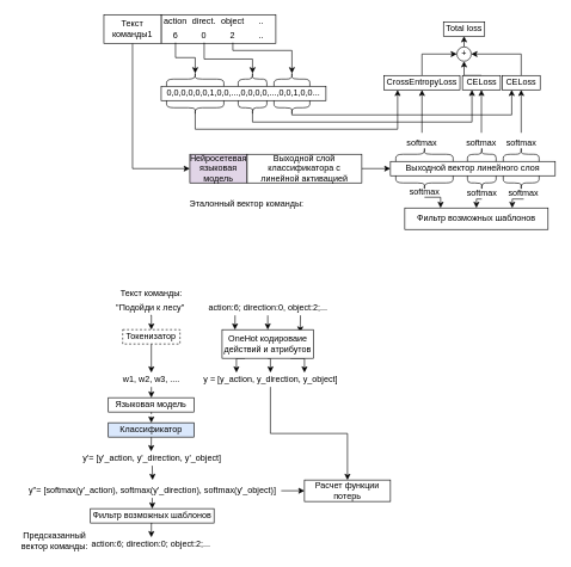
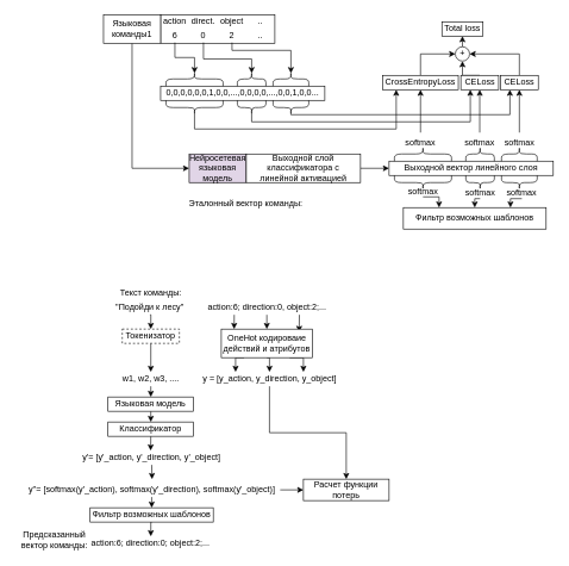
  <mxCell id="0" />
  <mxCell id="1" parent="0" />
  <mxCell id="2" value="" style="rounded=0;whiteSpace=wrap;html=1;" parent="1" vertex="1"><mxGeometry x="224" y="20" width="160" height="40" as="geometry" /></mxCell>
  <mxCell id="3" value="action" style="text;html=1;strokeColor=none;fillColor=none;align=center;verticalAlign=middle;whiteSpace=wrap;rounded=0;" parent="1" vertex="1"><mxGeometry x="224" y="20" width="40" height="20" as="geometry" /></mxCell>
  <mxCell id="4" value="object" style="text;html=1;strokeColor=none;fillColor=none;align=center;verticalAlign=middle;whiteSpace=wrap;rounded=0;" parent="1" vertex="1"><mxGeometry x="304" y="20" width="40" height="20" as="geometry" /></mxCell>
  <mxCell id="5" value="direct." style="text;html=1;strokeColor=none;fillColor=none;align=center;verticalAlign=middle;whiteSpace=wrap;rounded=0;" parent="1" vertex="1"><mxGeometry x="264" y="20" width="40" height="20" as="geometry" /></mxCell>
  <mxCell id="6" value=".." style="text;html=1;strokeColor=none;fillColor=none;align=center;verticalAlign=middle;whiteSpace=wrap;rounded=0;" parent="1" vertex="1"><mxGeometry x="344" y="20" width="40" height="20" as="geometry" /></mxCell>
  <mxCell id="7" style="edgeStyle=orthogonalEdgeStyle;rounded=0;orthogonalLoop=1;jettySize=auto;html=1;exitX=0.5;exitY=1;exitDx=0;exitDy=0;entryX=0.1;entryY=0.5;entryDx=0;entryDy=0;entryPerimeter=0;" parent="1" source="8" target="15" edge="1"><mxGeometry relative="1" as="geometry"><Array as="points"><mxPoint x="244" y="80" /><mxPoint x="272" y="80" /></Array></mxGeometry></mxCell>
  <mxCell id="8" value="6" style="text;html=1;strokeColor=none;fillColor=none;align=center;verticalAlign=middle;whiteSpace=wrap;rounded=0;" parent="1" vertex="1"><mxGeometry x="224" y="39" width="40" height="20" as="geometry" /></mxCell>
  <mxCell id="9" style="edgeStyle=orthogonalEdgeStyle;rounded=0;orthogonalLoop=1;jettySize=auto;html=1;exitX=0.5;exitY=1;exitDx=0;exitDy=0;entryX=0.1;entryY=0.5;entryDx=0;entryDy=0;entryPerimeter=0;" parent="1" source="10" target="17" edge="1"><mxGeometry relative="1" as="geometry"><Array as="points"><mxPoint x="324" y="70" /><mxPoint x="407" y="70" /></Array></mxGeometry></mxCell>
  <mxCell id="10" value="2" style="text;html=1;strokeColor=none;fillColor=none;align=center;verticalAlign=middle;whiteSpace=wrap;rounded=0;" parent="1" vertex="1"><mxGeometry x="304" y="39" width="40" height="20" as="geometry" /></mxCell>
  <mxCell id="11" style="edgeStyle=orthogonalEdgeStyle;rounded=0;orthogonalLoop=1;jettySize=auto;html=1;exitX=0.5;exitY=1;exitDx=0;exitDy=0;entryX=0.1;entryY=0.5;entryDx=0;entryDy=0;entryPerimeter=0;" parent="1" source="12" target="16" edge="1"><mxGeometry relative="1" as="geometry"><Array as="points"><mxPoint x="284" y="82" /></Array></mxGeometry></mxCell>
  <mxCell id="12" value="0" style="text;html=1;strokeColor=none;fillColor=none;align=center;verticalAlign=middle;whiteSpace=wrap;rounded=0;" parent="1" vertex="1"><mxGeometry x="264" y="39" width="40" height="20" as="geometry" /></mxCell>
  <mxCell id="13" value=".." style="text;html=1;strokeColor=none;fillColor=none;align=center;verticalAlign=middle;whiteSpace=wrap;rounded=0;" parent="1" vertex="1"><mxGeometry x="344" y="39" width="40" height="20" as="geometry" /></mxCell>
  <mxCell id="14" value="0,0,0,0,0,0,1,0,0,...,0,0,0,0,...,0,0,1,0,0..." style="rounded=0;whiteSpace=wrap;html=1;" parent="1" vertex="1"><mxGeometry x="224" y="120" width="230" height="20" as="geometry" /></mxCell>
  <mxCell id="15" value="" style="shape=curlyBracket;whiteSpace=wrap;html=1;rounded=1;flipH=1;rotation=-90;" parent="1" vertex="1"><mxGeometry x="261.5" y="70" width="20" height="80" as="geometry" /></mxCell>
  <mxCell id="16" value="" style="shape=curlyBracket;whiteSpace=wrap;html=1;rounded=1;flipH=1;rotation=-90;" parent="1" vertex="1"><mxGeometry x="341.5" y="90" width="20" height="40" as="geometry" /></mxCell>
  <mxCell id="17" value="" style="shape=curlyBracket;whiteSpace=wrap;html=1;rounded=1;flipH=1;rotation=-90;" parent="1" vertex="1"><mxGeometry x="396.5" y="85" width="20" height="50" as="geometry" /></mxCell>
  <mxCell id="18" value="Нейросетевая языковая модель" style="rounded=0;whiteSpace=wrap;html=1;fillColor=#e1d5e7;" parent="1" vertex="1"><mxGeometry x="264" y="215" width="80" height="40" as="geometry" /></mxCell>
  <mxCell id="19" style="edgeStyle=orthogonalEdgeStyle;rounded=0;orthogonalLoop=1;jettySize=auto;html=1;exitX=0.5;exitY=1;exitDx=0;exitDy=0;entryX=0;entryY=0.5;entryDx=0;entryDy=0;" parent="1" source="20" target="18" edge="1"><mxGeometry relative="1" as="geometry" /></mxCell>
- <mxCell id="20" value="&lt;div&gt;Текст&lt;br&gt;&lt;/div&gt;&lt;div&gt;команды1&lt;/div&gt;" style="rounded=0;whiteSpace=wrap;html=1;" parent="1" vertex="1"><mxGeometry y="20" width="80" height="40" as="geometry" x="144" /></mxCell>
+ <mxCell id="20" value="&lt;div&gt;Языковая&lt;br&gt;&lt;/div&gt;&lt;div&gt;команды1&lt;/div&gt;" style="rounded=0;whiteSpace=wrap;html=1;" parent="1" vertex="1"><mxGeometry y="20" width="80" height="40" as="geometry" x="144" /></mxCell>
  <mxCell id="21" style="edgeStyle=orthogonalEdgeStyle;rounded=0;orthogonalLoop=1;jettySize=auto;html=1;exitX=1;exitY=0.5;exitDx=0;exitDy=0;entryX=0;entryY=0.5;entryDx=0;entryDy=0;" parent="1" source="22" target="23" edge="1"><mxGeometry relative="1" as="geometry" /></mxCell>
  <mxCell id="22" value="Выходной слой классификатора с линейной активацией" style="rounded=0;whiteSpace=wrap;html=1;" parent="1" vertex="1"><mxGeometry x="344" y="215" width="160" height="40" as="geometry" /></mxCell>
  <mxCell id="23" value="Выходной вектор линейного слоя" style="rounded=0;whiteSpace=wrap;html=1;" parent="1" vertex="1"><mxGeometry x="544" y="225" width="230" height="20" as="geometry" /></mxCell>
  <mxCell id="24" value="" style="shape=curlyBracket;whiteSpace=wrap;html=1;rounded=1;flipH=1;rotation=-90;" parent="1" vertex="1"><mxGeometry x="581.5" y="175" width="20" height="80" as="geometry" /></mxCell>
  <mxCell id="25" value="" style="shape=curlyBracket;whiteSpace=wrap;html=1;rounded=1;flipH=1;rotation=-90;" parent="1" vertex="1"><mxGeometry x="661.5" y="195" width="20" height="40" as="geometry" /></mxCell>
  <mxCell id="26" value="" style="shape=curlyBracket;whiteSpace=wrap;html=1;rounded=1;flipH=1;rotation=-90;" parent="1" vertex="1"><mxGeometry x="716.5" y="190" width="20" height="50" as="geometry" /></mxCell>
  <mxCell id="27" style="edgeStyle=orthogonalEdgeStyle;rounded=0;orthogonalLoop=1;jettySize=auto;html=1;exitX=0.5;exitY=0;exitDx=0;exitDy=0;entryX=0.5;entryY=1;entryDx=0;entryDy=0;" parent="1" source="28" target="40" edge="1"><mxGeometry relative="1" as="geometry" /></mxCell>
  <mxCell id="28" value="softmax" style="text;html=1;strokeColor=none;fillColor=none;align=center;verticalAlign=middle;whiteSpace=wrap;rounded=0;" parent="1" vertex="1"><mxGeometry x="558" y="185" width="60" height="30" as="geometry" /></mxCell>
  <mxCell id="29" style="edgeStyle=orthogonalEdgeStyle;rounded=0;orthogonalLoop=1;jettySize=auto;html=1;exitX=0.5;exitY=0;exitDx=0;exitDy=0;entryX=0.5;entryY=1;entryDx=0;entryDy=0;" parent="1" source="30" target="42" edge="1"><mxGeometry relative="1" as="geometry" /></mxCell>
  <mxCell id="30" value="softmax" style="text;html=1;strokeColor=none;fillColor=none;align=center;verticalAlign=middle;whiteSpace=wrap;rounded=0;" parent="1" vertex="1"><mxGeometry x="641" y="185" width="60" height="30" as="geometry" /></mxCell>
  <mxCell id="31" style="edgeStyle=orthogonalEdgeStyle;rounded=0;orthogonalLoop=1;jettySize=auto;html=1;exitX=0.5;exitY=0;exitDx=0;exitDy=0;entryX=0.5;entryY=1;entryDx=0;entryDy=0;" parent="1" source="32" target="44" edge="1"><mxGeometry relative="1" as="geometry" /></mxCell>
  <mxCell id="32" value="softmax" style="text;html=1;strokeColor=none;fillColor=none;align=center;verticalAlign=middle;whiteSpace=wrap;rounded=0;" parent="1" vertex="1"><mxGeometry x="696.5" y="185" width="60" height="30" as="geometry" /></mxCell>
  <mxCell id="33" style="edgeStyle=orthogonalEdgeStyle;rounded=0;orthogonalLoop=1;jettySize=auto;html=1;exitX=0.1;exitY=0.5;exitDx=0;exitDy=0;exitPerimeter=0;" parent="1" source="34" target="40" edge="1"><mxGeometry relative="1" as="geometry"><mxPoint x="544" y="150" as="targetPoint" /><Array as="points"><mxPoint x="271" y="180" /><mxPoint x="554" y="180" /></Array></mxGeometry></mxCell>
  <mxCell id="34" value="" style="shape=curlyBracket;whiteSpace=wrap;html=1;rounded=1;flipH=1;rotation=90;" parent="1" vertex="1"><mxGeometry x="261.5" y="110" width="20" height="80" as="geometry" /></mxCell>
  <mxCell id="35" style="edgeStyle=orthogonalEdgeStyle;rounded=0;orthogonalLoop=1;jettySize=auto;html=1;exitX=0.1;exitY=0.5;exitDx=0;exitDy=0;exitPerimeter=0;entryX=0.25;entryY=1;entryDx=0;entryDy=0;" parent="1" source="36" target="42" edge="1"><mxGeometry relative="1" as="geometry"><Array as="points"><mxPoint x="351" y="170" /><mxPoint x="658" y="170" /></Array></mxGeometry></mxCell>
  <mxCell id="36" value="" style="shape=curlyBracket;whiteSpace=wrap;html=1;rounded=1;flipH=1;rotation=90;" parent="1" vertex="1"><mxGeometry x="341.5" y="130" width="20" height="40" as="geometry" /></mxCell>
  <mxCell id="37" style="edgeStyle=orthogonalEdgeStyle;rounded=0;orthogonalLoop=1;jettySize=auto;html=1;exitX=0.1;exitY=0.5;exitDx=0;exitDy=0;exitPerimeter=0;entryX=0.25;entryY=1;entryDx=0;entryDy=0;" parent="1" source="38" target="44" edge="1"><mxGeometry relative="1" as="geometry"><Array as="points"><mxPoint x="407" y="160" /><mxPoint x="713" y="160" /></Array></mxGeometry></mxCell>
  <mxCell id="38" value="" style="shape=curlyBracket;whiteSpace=wrap;html=1;rounded=1;flipH=1;rotation=90;" parent="1" vertex="1"><mxGeometry x="396.5" y="125" width="20" height="50" as="geometry" /></mxCell>
  <mxCell id="39" style="edgeStyle=orthogonalEdgeStyle;rounded=0;orthogonalLoop=1;jettySize=auto;html=1;exitX=0.5;exitY=0;exitDx=0;exitDy=0;entryX=0;entryY=0.5;entryDx=0;entryDy=0;" parent="1" source="40" target="47" edge="1"><mxGeometry relative="1" as="geometry" /></mxCell>
  <mxCell id="40" value="CrossEntropyLoss" style="rounded=0;whiteSpace=wrap;html=1;" parent="1" vertex="1"><mxGeometry x="535" y="105" width="106" height="20" as="geometry" /></mxCell>
  <mxCell id="41" style="edgeStyle=orthogonalEdgeStyle;rounded=0;orthogonalLoop=1;jettySize=auto;html=1;exitX=0.5;exitY=0;exitDx=0;exitDy=0;entryX=0.5;entryY=1;entryDx=0;entryDy=0;" parent="1" source="42" target="47" edge="1"><mxGeometry relative="1" as="geometry" /></mxCell>
  <mxCell id="42" value="CELoss" style="rounded=0;whiteSpace=wrap;html=1;" parent="1" vertex="1"><mxGeometry x="644.5" y="105" width="53" height="20" as="geometry" /></mxCell>
  <mxCell id="43" style="edgeStyle=orthogonalEdgeStyle;rounded=0;orthogonalLoop=1;jettySize=auto;html=1;exitX=0.5;exitY=0;exitDx=0;exitDy=0;entryX=1;entryY=0.5;entryDx=0;entryDy=0;" parent="1" source="44" target="47" edge="1"><mxGeometry relative="1" as="geometry" /></mxCell>
  <mxCell id="44" value="CELoss" style="rounded=0;whiteSpace=wrap;html=1;" parent="1" vertex="1"><mxGeometry x="700" y="105" width="53" height="20" as="geometry" /></mxCell>
  <mxCell id="45" value="Total loss" style="rounded=0;whiteSpace=wrap;html=1;" parent="1" vertex="1"><mxGeometry x="618" y="30" width="57.5" height="20" as="geometry" /></mxCell>
  <mxCell id="46" style="edgeStyle=orthogonalEdgeStyle;rounded=0;orthogonalLoop=1;jettySize=auto;html=1;exitX=0.5;exitY=0;exitDx=0;exitDy=0;entryX=0.5;entryY=1;entryDx=0;entryDy=0;" parent="1" source="47" target="45" edge="1"><mxGeometry relative="1" as="geometry" /></mxCell>
  <mxCell id="47" value="+" style="ellipse;whiteSpace=wrap;html=1;" parent="1" vertex="1"><mxGeometry x="636.75" y="65" width="20" height="20" as="geometry" /></mxCell>
  <mxCell id="48" value="" style="shape=curlyBracket;whiteSpace=wrap;html=1;rounded=1;flipH=1;rotation=90;" parent="1" vertex="1"><mxGeometry x="581.5" y="215" width="20" height="80" as="geometry" /></mxCell>
  <mxCell id="49" value="" style="shape=curlyBracket;whiteSpace=wrap;html=1;rounded=1;flipH=1;rotation=90;" parent="1" vertex="1"><mxGeometry x="661.5" y="235" width="20" height="40" as="geometry" /></mxCell>
  <mxCell id="50" value="" style="shape=curlyBracket;whiteSpace=wrap;html=1;rounded=1;flipH=1;rotation=90;" parent="1" vertex="1"><mxGeometry x="716.5" y="230" width="20" height="50" as="geometry" /></mxCell>
  <mxCell id="51" style="edgeStyle=orthogonalEdgeStyle;rounded=0;orthogonalLoop=1;jettySize=auto;html=1;exitX=0.5;exitY=1;exitDx=0;exitDy=0;entryX=0.25;entryY=0;entryDx=0;entryDy=0;" parent="1" source="52" target="57" edge="1"><mxGeometry relative="1" as="geometry" /></mxCell>
  <mxCell id="52" value="softmax" style="text;html=1;strokeColor=none;fillColor=none;align=center;verticalAlign=middle;whiteSpace=wrap;rounded=0;" parent="1" vertex="1"><mxGeometry x="561.5" y="260" width="60" height="15" as="geometry" /></mxCell>
  <mxCell id="53" style="edgeStyle=orthogonalEdgeStyle;rounded=0;orthogonalLoop=1;jettySize=auto;html=1;exitX=0.5;exitY=1;exitDx=0;exitDy=0;entryX=0.5;entryY=0;entryDx=0;entryDy=0;" parent="1" source="54" target="57" edge="1"><mxGeometry relative="1" as="geometry" /></mxCell>
  <mxCell id="54" value="softmax" style="text;html=1;strokeColor=none;fillColor=none;align=center;verticalAlign=middle;whiteSpace=wrap;rounded=0;" parent="1" vertex="1"><mxGeometry x="641.5" y="262.5" width="60" height="15" as="geometry" /></mxCell>
  <mxCell id="55" style="edgeStyle=orthogonalEdgeStyle;rounded=0;orthogonalLoop=1;jettySize=auto;html=1;exitX=0.5;exitY=1;exitDx=0;exitDy=0;entryX=0.75;entryY=0;entryDx=0;entryDy=0;" parent="1" source="56" target="57" edge="1"><mxGeometry relative="1" as="geometry" /></mxCell>
  <mxCell id="56" value="softmax" style="text;html=1;strokeColor=none;fillColor=none;align=center;verticalAlign=middle;whiteSpace=wrap;rounded=0;" parent="1" vertex="1"><mxGeometry x="700" y="262.5" width="60" height="15" as="geometry" /></mxCell>
  <mxCell id="57" value="Фильтр возможных шаблонов" style="rounded=0;whiteSpace=wrap;html=1;" parent="1" vertex="1"><mxGeometry x="564" y="290" width="200" height="30" as="geometry" /></mxCell>
  <mxCell id="58" value="Текст команды:" style="text;html=1;strokeColor=none;fillColor=none;align=center;verticalAlign=middle;whiteSpace=wrap;rounded=0;" vertex="1" parent="1"><mxGeometry x="164" y="400" width="92.5" height="20" as="geometry" /></mxCell>
  <mxCell id="59" style="edgeStyle=orthogonalEdgeStyle;rounded=0;orthogonalLoop=1;jettySize=auto;html=1;exitX=0.5;exitY=1;exitDx=0;exitDy=0;entryX=0.5;entryY=0;entryDx=0;entryDy=0;" edge="1" parent="1" source="62" target="73"><mxGeometry relative="1" as="geometry" /></mxCell>
  <mxCell id="60" style="edgeStyle=orthogonalEdgeStyle;rounded=0;orthogonalLoop=1;jettySize=auto;html=1;exitX=0.25;exitY=1;exitDx=0;exitDy=0;entryX=0.141;entryY=0;entryDx=0;entryDy=0;entryPerimeter=0;" edge="1" parent="1" source="62" target="73"><mxGeometry relative="1" as="geometry" /></mxCell>
  <mxCell id="61" style="edgeStyle=orthogonalEdgeStyle;rounded=0;orthogonalLoop=1;jettySize=auto;html=1;exitX=0.75;exitY=1;exitDx=0;exitDy=0;entryX=0.855;entryY=0.1;entryDx=0;entryDy=0;entryPerimeter=0;" edge="1" parent="1" source="62" target="73"><mxGeometry relative="1" as="geometry" /></mxCell>
  <mxCell id="62" value="action:6; direction:0, object:2;..." style="text;html=1;strokeColor=none;fillColor=none;align=center;verticalAlign=middle;whiteSpace=wrap;rounded=0;" vertex="1" parent="1"><mxGeometry x="281.5" y="420" width="182.5" height="20" as="geometry" /></mxCell>
  <mxCell id="63" style="edgeStyle=orthogonalEdgeStyle;rounded=0;orthogonalLoop=1;jettySize=auto;html=1;exitX=0.5;exitY=1;exitDx=0;exitDy=0;entryX=0.5;entryY=0;entryDx=0;entryDy=0;" edge="1" parent="1" source="64" target="67"><mxGeometry relative="1" as="geometry" /></mxCell>
  <mxCell id="64" value="&quot;Подойди к лесу&quot;" style="text;html=1;strokeColor=none;fillColor=none;align=center;verticalAlign=middle;whiteSpace=wrap;rounded=0;" vertex="1" parent="1"><mxGeometry x="154" y="420" width="110" height="20" as="geometry" /></mxCell>
  <mxCell id="65" value="Эталонный вектор команды:" style="text;html=1;align=center;verticalAlign=middle;resizable=0;points=[];autosize=1;strokeColor=none;fillColor=none;" vertex="1" parent="1"><mxGeometry x="257.75" y="275" width="170" height="20" as="geometry" /></mxCell>
  <mxCell id="66" style="edgeStyle=orthogonalEdgeStyle;rounded=0;orthogonalLoop=1;jettySize=auto;html=1;exitX=0.5;exitY=1;exitDx=0;exitDy=0;entryX=0.5;entryY=0;entryDx=0;entryDy=0;" edge="1" parent="1" source="67" target="69"><mxGeometry relative="1" as="geometry"><mxPoint x="210" y="500" as="targetPoint" /></mxGeometry></mxCell>
  <mxCell id="67" value="Токенизатор" style="rounded=0;whiteSpace=wrap;html=1;dashed=1;" vertex="1" parent="1"><mxGeometry x="170.25" y="460" width="80" height="20" as="geometry" /></mxCell>
  <mxCell id="68" style="edgeStyle=orthogonalEdgeStyle;rounded=0;orthogonalLoop=1;jettySize=auto;html=1;exitX=0.5;exitY=1;exitDx=0;exitDy=0;entryX=0.5;entryY=0;entryDx=0;entryDy=0;" edge="1" parent="1" source="69" target="77"><mxGeometry relative="1" as="geometry" /></mxCell>
  <mxCell id="69" value="w1, w2, w3, ...." style="text;html=1;strokeColor=none;fillColor=none;align=center;verticalAlign=middle;whiteSpace=wrap;rounded=0;" vertex="1" parent="1"><mxGeometry x="164" y="520" width="92.5" height="20" as="geometry" /></mxCell>
  <mxCell id="70" style="edgeStyle=orthogonalEdgeStyle;rounded=0;orthogonalLoop=1;jettySize=auto;html=1;exitX=0.5;exitY=1;exitDx=0;exitDy=0;entryX=0.5;entryY=0;entryDx=0;entryDy=0;" edge="1" parent="1" source="73" target="75"><mxGeometry relative="1" as="geometry" /></mxCell>
  <mxCell id="71" style="edgeStyle=orthogonalEdgeStyle;rounded=0;orthogonalLoop=1;jettySize=auto;html=1;exitX=0.25;exitY=1;exitDx=0;exitDy=0;entryX=0.25;entryY=0;entryDx=0;entryDy=0;" edge="1" parent="1" source="73" target="75"><mxGeometry relative="1" as="geometry" /></mxCell>
  <mxCell id="72" style="edgeStyle=orthogonalEdgeStyle;rounded=0;orthogonalLoop=1;jettySize=auto;html=1;exitX=0.75;exitY=1;exitDx=0;exitDy=0;entryX=0.75;entryY=0;entryDx=0;entryDy=0;" edge="1" parent="1" source="73" target="75"><mxGeometry relative="1" as="geometry" /></mxCell>
  <mxCell id="73" value="OneHot кодироваие действий и атрибутов" style="rounded=0;whiteSpace=wrap;html=1;" vertex="1" parent="1"><mxGeometry x="309" y="460" width="127.5" height="40" as="geometry" /></mxCell>
  <mxCell id="74" style="edgeStyle=orthogonalEdgeStyle;rounded=0;orthogonalLoop=1;jettySize=auto;html=1;exitX=0.5;exitY=1;exitDx=0;exitDy=0;entryX=0.5;entryY=0;entryDx=0;entryDy=0;" edge="1" parent="1" source="75" target="85"><mxGeometry relative="1" as="geometry"><mxPoint x="474" y="680" as="targetPoint" /></mxGeometry></mxCell>
  <mxCell id="75" value="y = [y_action, y_direction, y_object]" style="text;html=1;strokeColor=none;fillColor=none;align=center;verticalAlign=middle;whiteSpace=wrap;rounded=0;" vertex="1" parent="1"><mxGeometry x="281.5" y="520" width="190" height="20" as="geometry" /></mxCell>
- <mxCell id="76" style="edgeStyle=orthogonalEdgeStyle;rounded=0;orthogonalLoop=1;jettySize=auto;html=1;exitX=0.5;exitY=1;exitDx=0;exitDy=0;entryX=0.5;entryY=0;entryDx=0;entryDy=0;dashed=1;" edge="1" parent="1" source="77" target="79"><mxGeometry relative="1" as="geometry" /></mxCell>
+ <mxCell id="76" style="edgeStyle=orthogonalEdgeStyle;rounded=0;orthogonalLoop=1;jettySize=auto;html=1;exitX=0.5;exitY=1;exitDx=0;exitDy=0;entryX=0.5;entryY=0;entryDx=0;entryDy=0;" edge="1" parent="1" source="77" target="79"><mxGeometry relative="1" as="geometry" /></mxCell>
  <mxCell id="77" value="Языковая модель" style="rounded=0;whiteSpace=wrap;html=1;" vertex="1" parent="1"><mxGeometry x="150.25" y="555" width="120" height="20" as="geometry" /></mxCell>
  <mxCell id="78" style="edgeStyle=orthogonalEdgeStyle;rounded=0;orthogonalLoop=1;jettySize=auto;html=1;exitX=0.5;exitY=1;exitDx=0;exitDy=0;" edge="1" parent="1" source="79"><mxGeometry relative="1" as="geometry"><mxPoint x="210" y="630" as="targetPoint" /></mxGeometry></mxCell>
- <mxCell id="79" value="Классификатор" style="rounded=0;whiteSpace=wrap;html=1;fillColor=#dae8fc;" vertex="1" parent="1"><mxGeometry x="150.25" y="590" width="120" height="20" as="geometry" /></mxCell>
+ <mxCell id="79" value="Классификатор" style="rounded=0;whiteSpace=wrap;html=1;" vertex="1" parent="1"><mxGeometry x="150.25" y="590" width="120" height="20" as="geometry" /></mxCell>
  <mxCell id="80" style="edgeStyle=orthogonalEdgeStyle;rounded=0;orthogonalLoop=1;jettySize=auto;html=1;exitX=0.5;exitY=1;exitDx=0;exitDy=0;" edge="1" parent="1" source="81"><mxGeometry relative="1" as="geometry"><mxPoint x="212" y="670" as="targetPoint" /></mxGeometry></mxCell>
  <mxCell id="81" value="y'= [y'_action, y'_direction, y'_object]" style="text;html=1;strokeColor=none;fillColor=none;align=center;verticalAlign=middle;whiteSpace=wrap;rounded=0;" vertex="1" parent="1"><mxGeometry x="114" y="630" width="195" height="20" as="geometry" /></mxCell>
  <mxCell id="82" style="edgeStyle=orthogonalEdgeStyle;rounded=0;orthogonalLoop=1;jettySize=auto;html=1;exitX=1;exitY=0.5;exitDx=0;exitDy=0;entryX=0;entryY=0.5;entryDx=0;entryDy=0;" edge="1" parent="1" source="84" target="85"><mxGeometry relative="1" as="geometry"><Array as="points"><mxPoint x="394" y="685" /></Array></mxGeometry></mxCell>
  <mxCell id="83" style="edgeStyle=orthogonalEdgeStyle;rounded=0;orthogonalLoop=1;jettySize=auto;html=1;exitX=0.5;exitY=1;exitDx=0;exitDy=0;entryX=0.5;entryY=0;entryDx=0;entryDy=0;" edge="1" parent="1" source="84" target="87"><mxGeometry relative="1" as="geometry" /></mxCell>
  <mxCell id="84" value="y''= [softmax(y'_action), softmax(y'_direction), softmax(y'_object)]" style="text;html=1;strokeColor=none;fillColor=none;align=center;verticalAlign=middle;whiteSpace=wrap;rounded=0;" vertex="1" parent="1"><mxGeometry x="31.5" y="675" width="360" height="20" as="geometry" /></mxCell>
  <mxCell id="85" value="Расчет функции потерь" style="rounded=0;whiteSpace=wrap;html=1;" vertex="1" parent="1"><mxGeometry x="424" y="670" width="120" height="30" as="geometry" /></mxCell>
  <mxCell id="86" style="edgeStyle=orthogonalEdgeStyle;rounded=0;orthogonalLoop=1;jettySize=auto;html=1;exitX=0.5;exitY=1;exitDx=0;exitDy=0;entryX=0.5;entryY=0;entryDx=0;entryDy=0;" edge="1" parent="1" source="87" target="88"><mxGeometry relative="1" as="geometry" /></mxCell>
  <mxCell id="87" value="Фильтр возможных шаблонов" style="rounded=0;whiteSpace=wrap;html=1;" vertex="1" parent="1"><mxGeometry x="125.25" y="710" width="172.5" height="20" as="geometry" /></mxCell>
  <mxCell id="88" value="action:6; direction:0; object:2;..." style="text;html=1;strokeColor=none;fillColor=none;align=center;verticalAlign=middle;whiteSpace=wrap;rounded=0;" vertex="1" parent="1"><mxGeometry x="30.25" y="750" width="360" height="20" as="geometry" /></mxCell>
  <mxCell id="89" value="&lt;div&gt;Предсказанный&lt;/div&gt;&lt;div&gt;вектор команды:&lt;br&gt;&lt;/div&gt;" style="text;html=1;align=center;verticalAlign=middle;resizable=0;points=[];autosize=1;strokeColor=none;fillColor=none;" vertex="1" parent="1"><mxGeometry x="20.25" y="740" width="110" height="30" as="geometry" /></mxCell>
